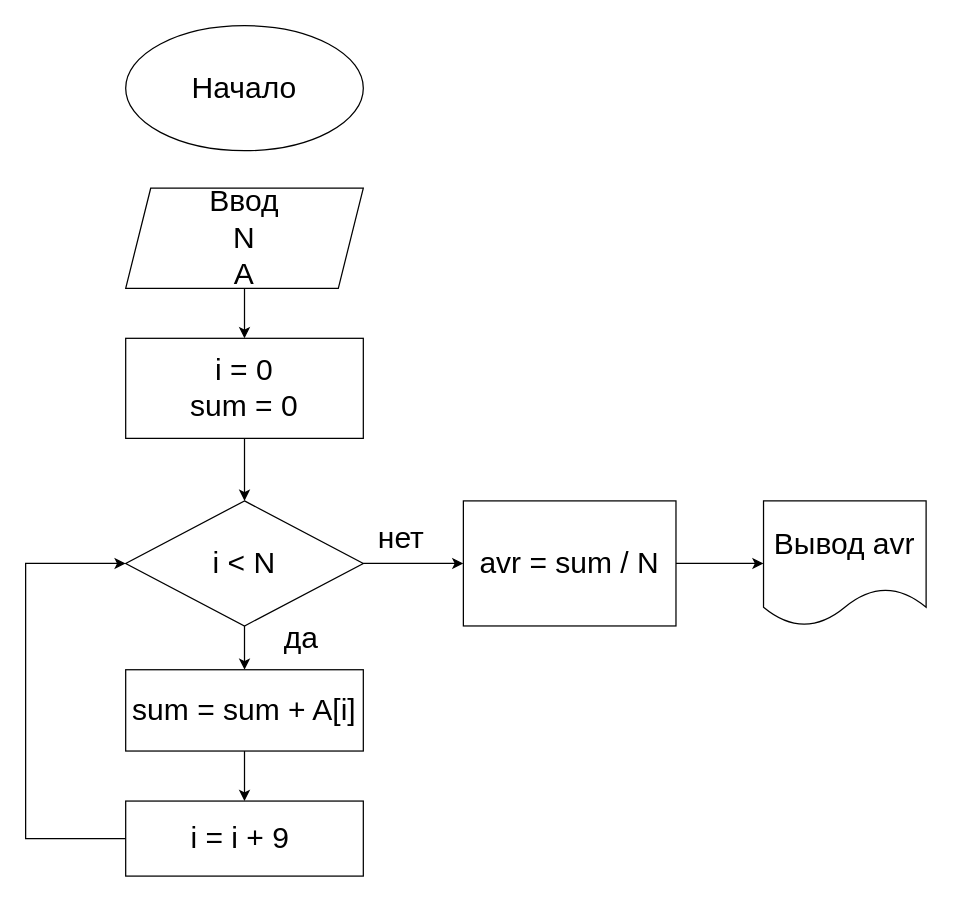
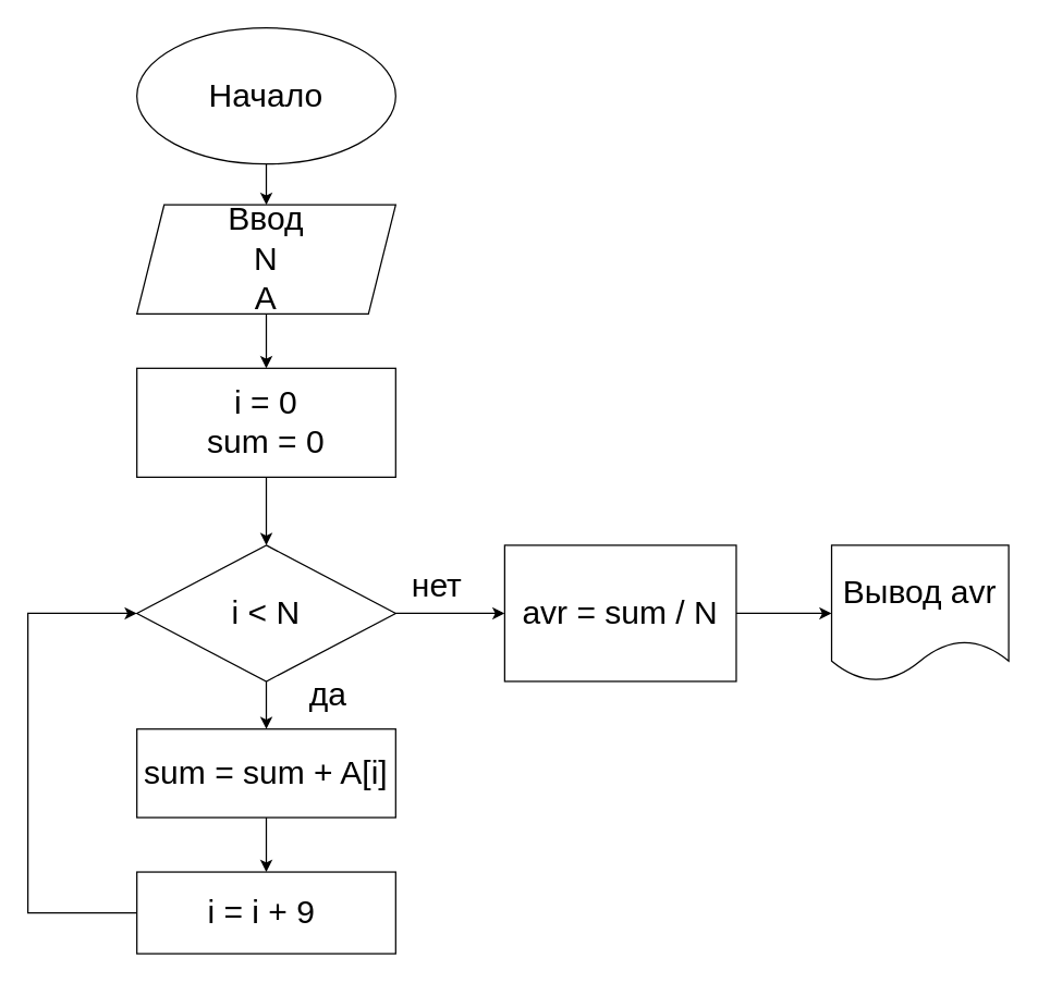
  <mxCell id="0" />
  <mxCell id="1" parent="0" />
+ <mxCell id="2" value="" style="edgeStyle=orthogonalEdgeStyle;rounded=0;orthogonalLoop=1;jettySize=auto;html=1;fontSize=24;" edge="1" parent="1" source="3" target="5"><mxGeometry relative="1" as="geometry" /></mxCell>
  <mxCell id="3" value="&lt;font style=&quot;font-size: 24px;&quot;&gt;Начало&lt;/font&gt;" style="ellipse;whiteSpace=wrap;html=1;" vertex="1" parent="1"><mxGeometry x="100" y="20" width="190" height="100" as="geometry" /></mxCell>
  <mxCell id="4" value="" style="edgeStyle=orthogonalEdgeStyle;rounded=0;orthogonalLoop=1;jettySize=auto;html=1;fontSize=24;" edge="1" parent="1" source="5" target="7"><mxGeometry relative="1" as="geometry" /></mxCell>
  <mxCell id="5" value="Ввод&lt;br&gt;N&lt;br&gt;A" style="shape=parallelogram;perimeter=parallelogramPerimeter;whiteSpace=wrap;html=1;fixedSize=1;fontSize=24;" vertex="1" parent="1"><mxGeometry x="100" y="150" width="190" height="80" as="geometry" /></mxCell>
  <mxCell id="6" value="" style="edgeStyle=orthogonalEdgeStyle;rounded=0;orthogonalLoop=1;jettySize=auto;html=1;fontSize=24;" edge="1" parent="1" source="7" target="10"><mxGeometry relative="1" as="geometry" /></mxCell>
  <mxCell id="7" value="i = 0&lt;br&gt;sum = 0" style="whiteSpace=wrap;html=1;fontSize=24;" vertex="1" parent="1"><mxGeometry x="100" y="270" width="190" height="80" as="geometry" /></mxCell>
  <mxCell id="8" value="" style="edgeStyle=orthogonalEdgeStyle;rounded=0;orthogonalLoop=1;jettySize=auto;html=1;fontSize=24;" edge="1" parent="1" source="10" target="12"><mxGeometry relative="1" as="geometry" /></mxCell>
  <mxCell id="9" value="" style="edgeStyle=orthogonalEdgeStyle;rounded=0;orthogonalLoop=1;jettySize=auto;html=1;fontSize=24;" edge="1" parent="1" source="10" target="16"><mxGeometry relative="1" as="geometry" /></mxCell>
  <mxCell id="10" value="i &amp;lt; N" style="rhombus;whiteSpace=wrap;html=1;fontSize=24;" vertex="1" parent="1"><mxGeometry x="100" y="400" width="190" height="100" as="geometry" /></mxCell>
  <mxCell id="11" value="" style="edgeStyle=orthogonalEdgeStyle;rounded=0;orthogonalLoop=1;jettySize=auto;html=1;fontSize=24;" edge="1" parent="1" source="12" target="14"><mxGeometry relative="1" as="geometry" /></mxCell>
  <mxCell id="12" value="sum = sum + A[i]" style="whiteSpace=wrap;html=1;fontSize=24;" vertex="1" parent="1"><mxGeometry x="100" y="535" width="190" height="65" as="geometry" /></mxCell>
  <mxCell id="13" style="edgeStyle=orthogonalEdgeStyle;rounded=0;orthogonalLoop=1;jettySize=auto;html=1;fontSize=24;" edge="1" parent="1" source="14" target="10"><mxGeometry relative="1" as="geometry"><Array as="points"><mxPoint x="20" y="670" /><mxPoint x="20" y="450" /></Array></mxGeometry></mxCell>
  <mxCell id="14" value="i = i + 9&amp;nbsp;" style="whiteSpace=wrap;html=1;fontSize=24;" vertex="1" parent="1"><mxGeometry x="100" y="640" width="190" height="60" as="geometry" /></mxCell>
  <mxCell id="15" value="" style="edgeStyle=orthogonalEdgeStyle;rounded=0;orthogonalLoop=1;jettySize=auto;html=1;fontSize=24;" edge="1" parent="1" source="16" target="19"><mxGeometry relative="1" as="geometry" /></mxCell>
  <mxCell id="16" value="avr = sum / N" style="whiteSpace=wrap;html=1;fontSize=24;" vertex="1" parent="1"><mxGeometry x="370" y="400" width="170" height="100" as="geometry" /></mxCell>
  <mxCell id="17" value="нет" style="text;html=1;align=center;verticalAlign=middle;resizable=0;points=[];autosize=1;strokeColor=none;fillColor=none;fontSize=24;" vertex="1" parent="1"><mxGeometry x="290" y="410" width="60" height="40" as="geometry" /></mxCell>
  <mxCell id="18" value="да" style="text;html=1;align=center;verticalAlign=middle;resizable=0;points=[];autosize=1;strokeColor=none;fillColor=none;fontSize=24;" vertex="1" parent="1"><mxGeometry x="215" y="490" width="50" height="40" as="geometry" /></mxCell>
  <mxCell id="19" value="Вывод avr" style="shape=document;whiteSpace=wrap;html=1;boundedLbl=1;fontSize=24;" vertex="1" parent="1"><mxGeometry x="610" y="400" width="130" height="100" as="geometry" /></mxCell>
